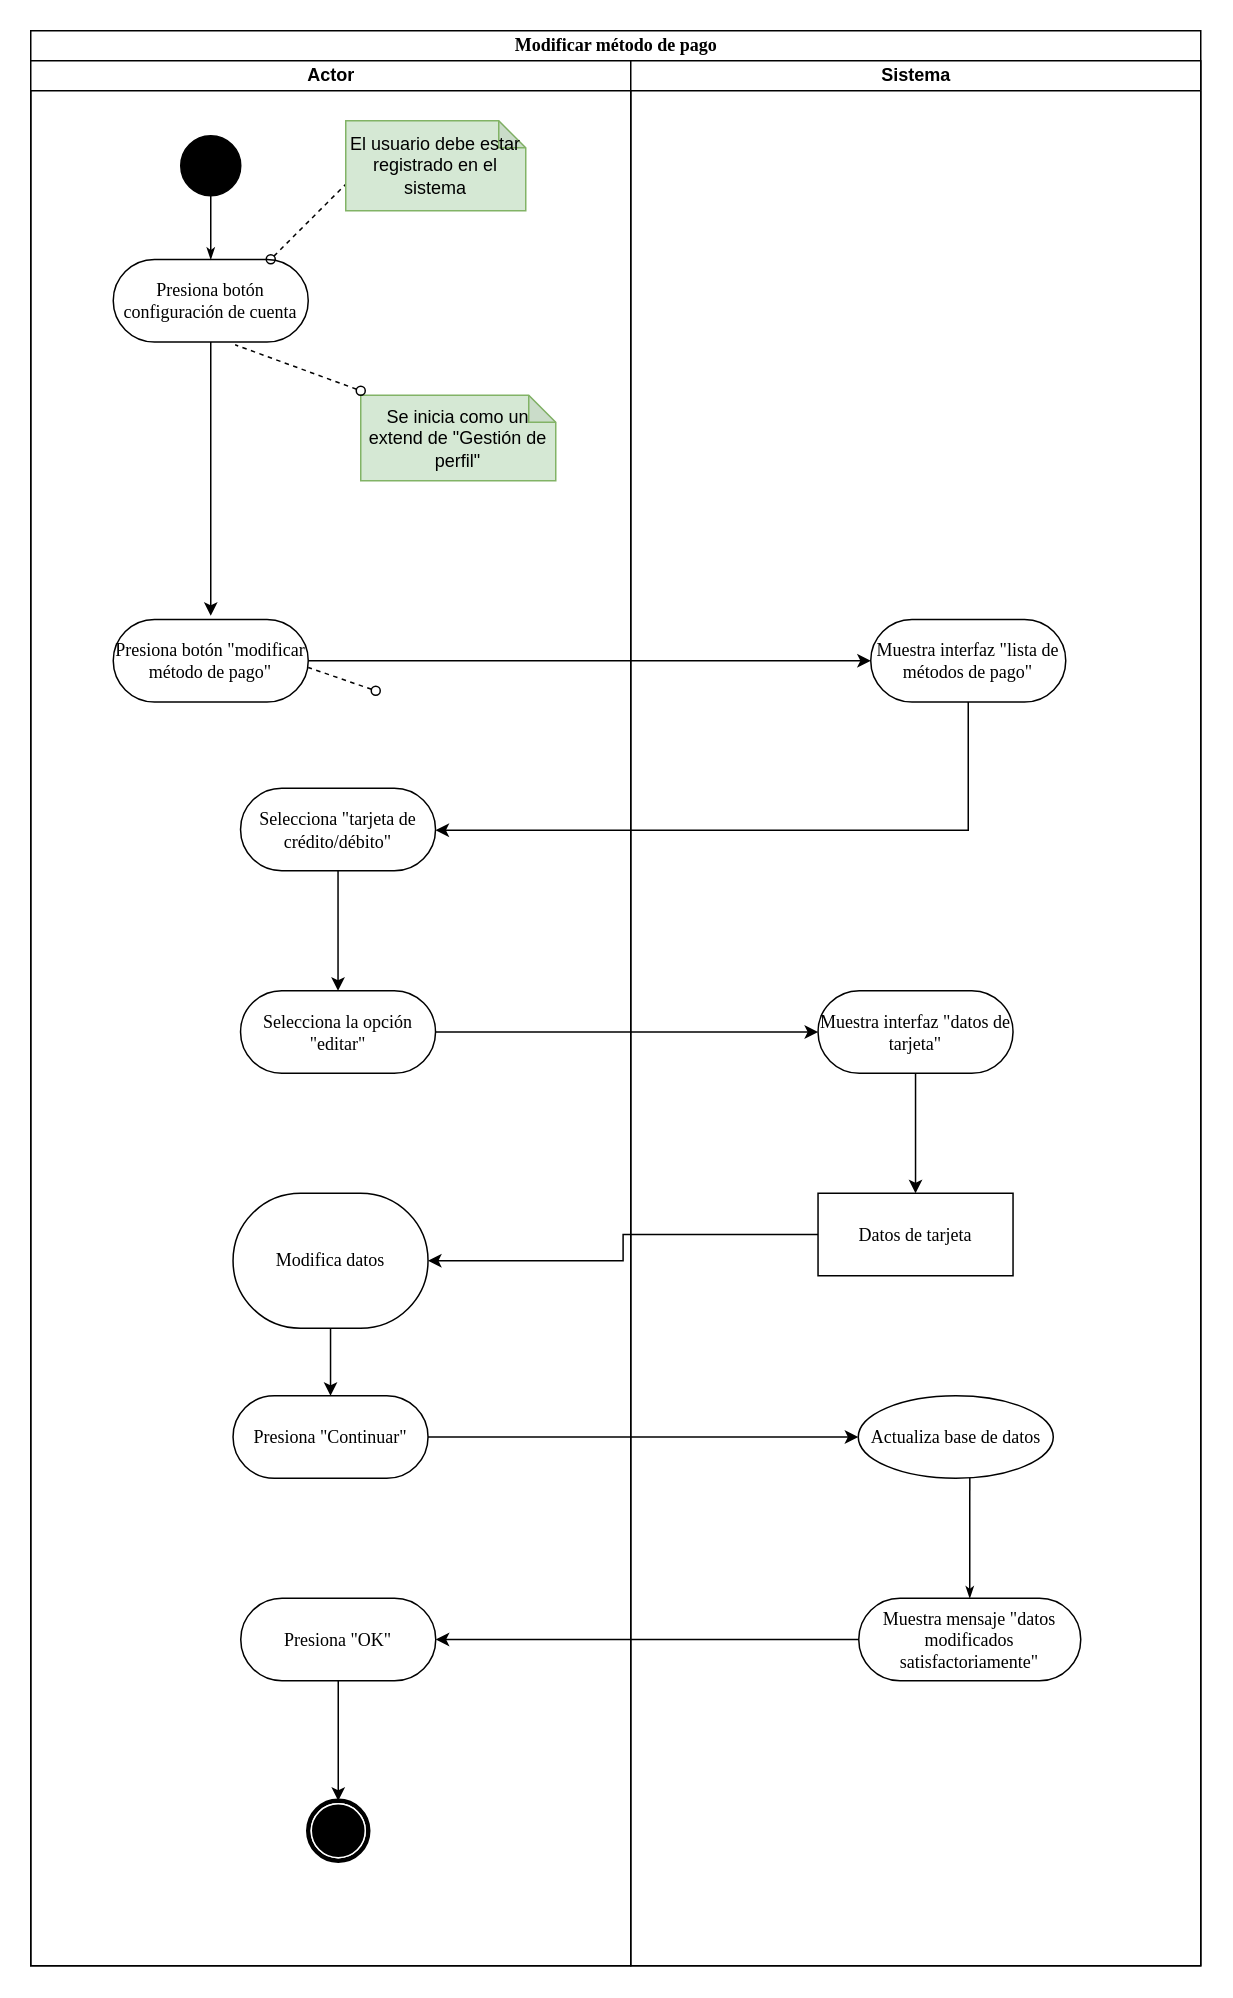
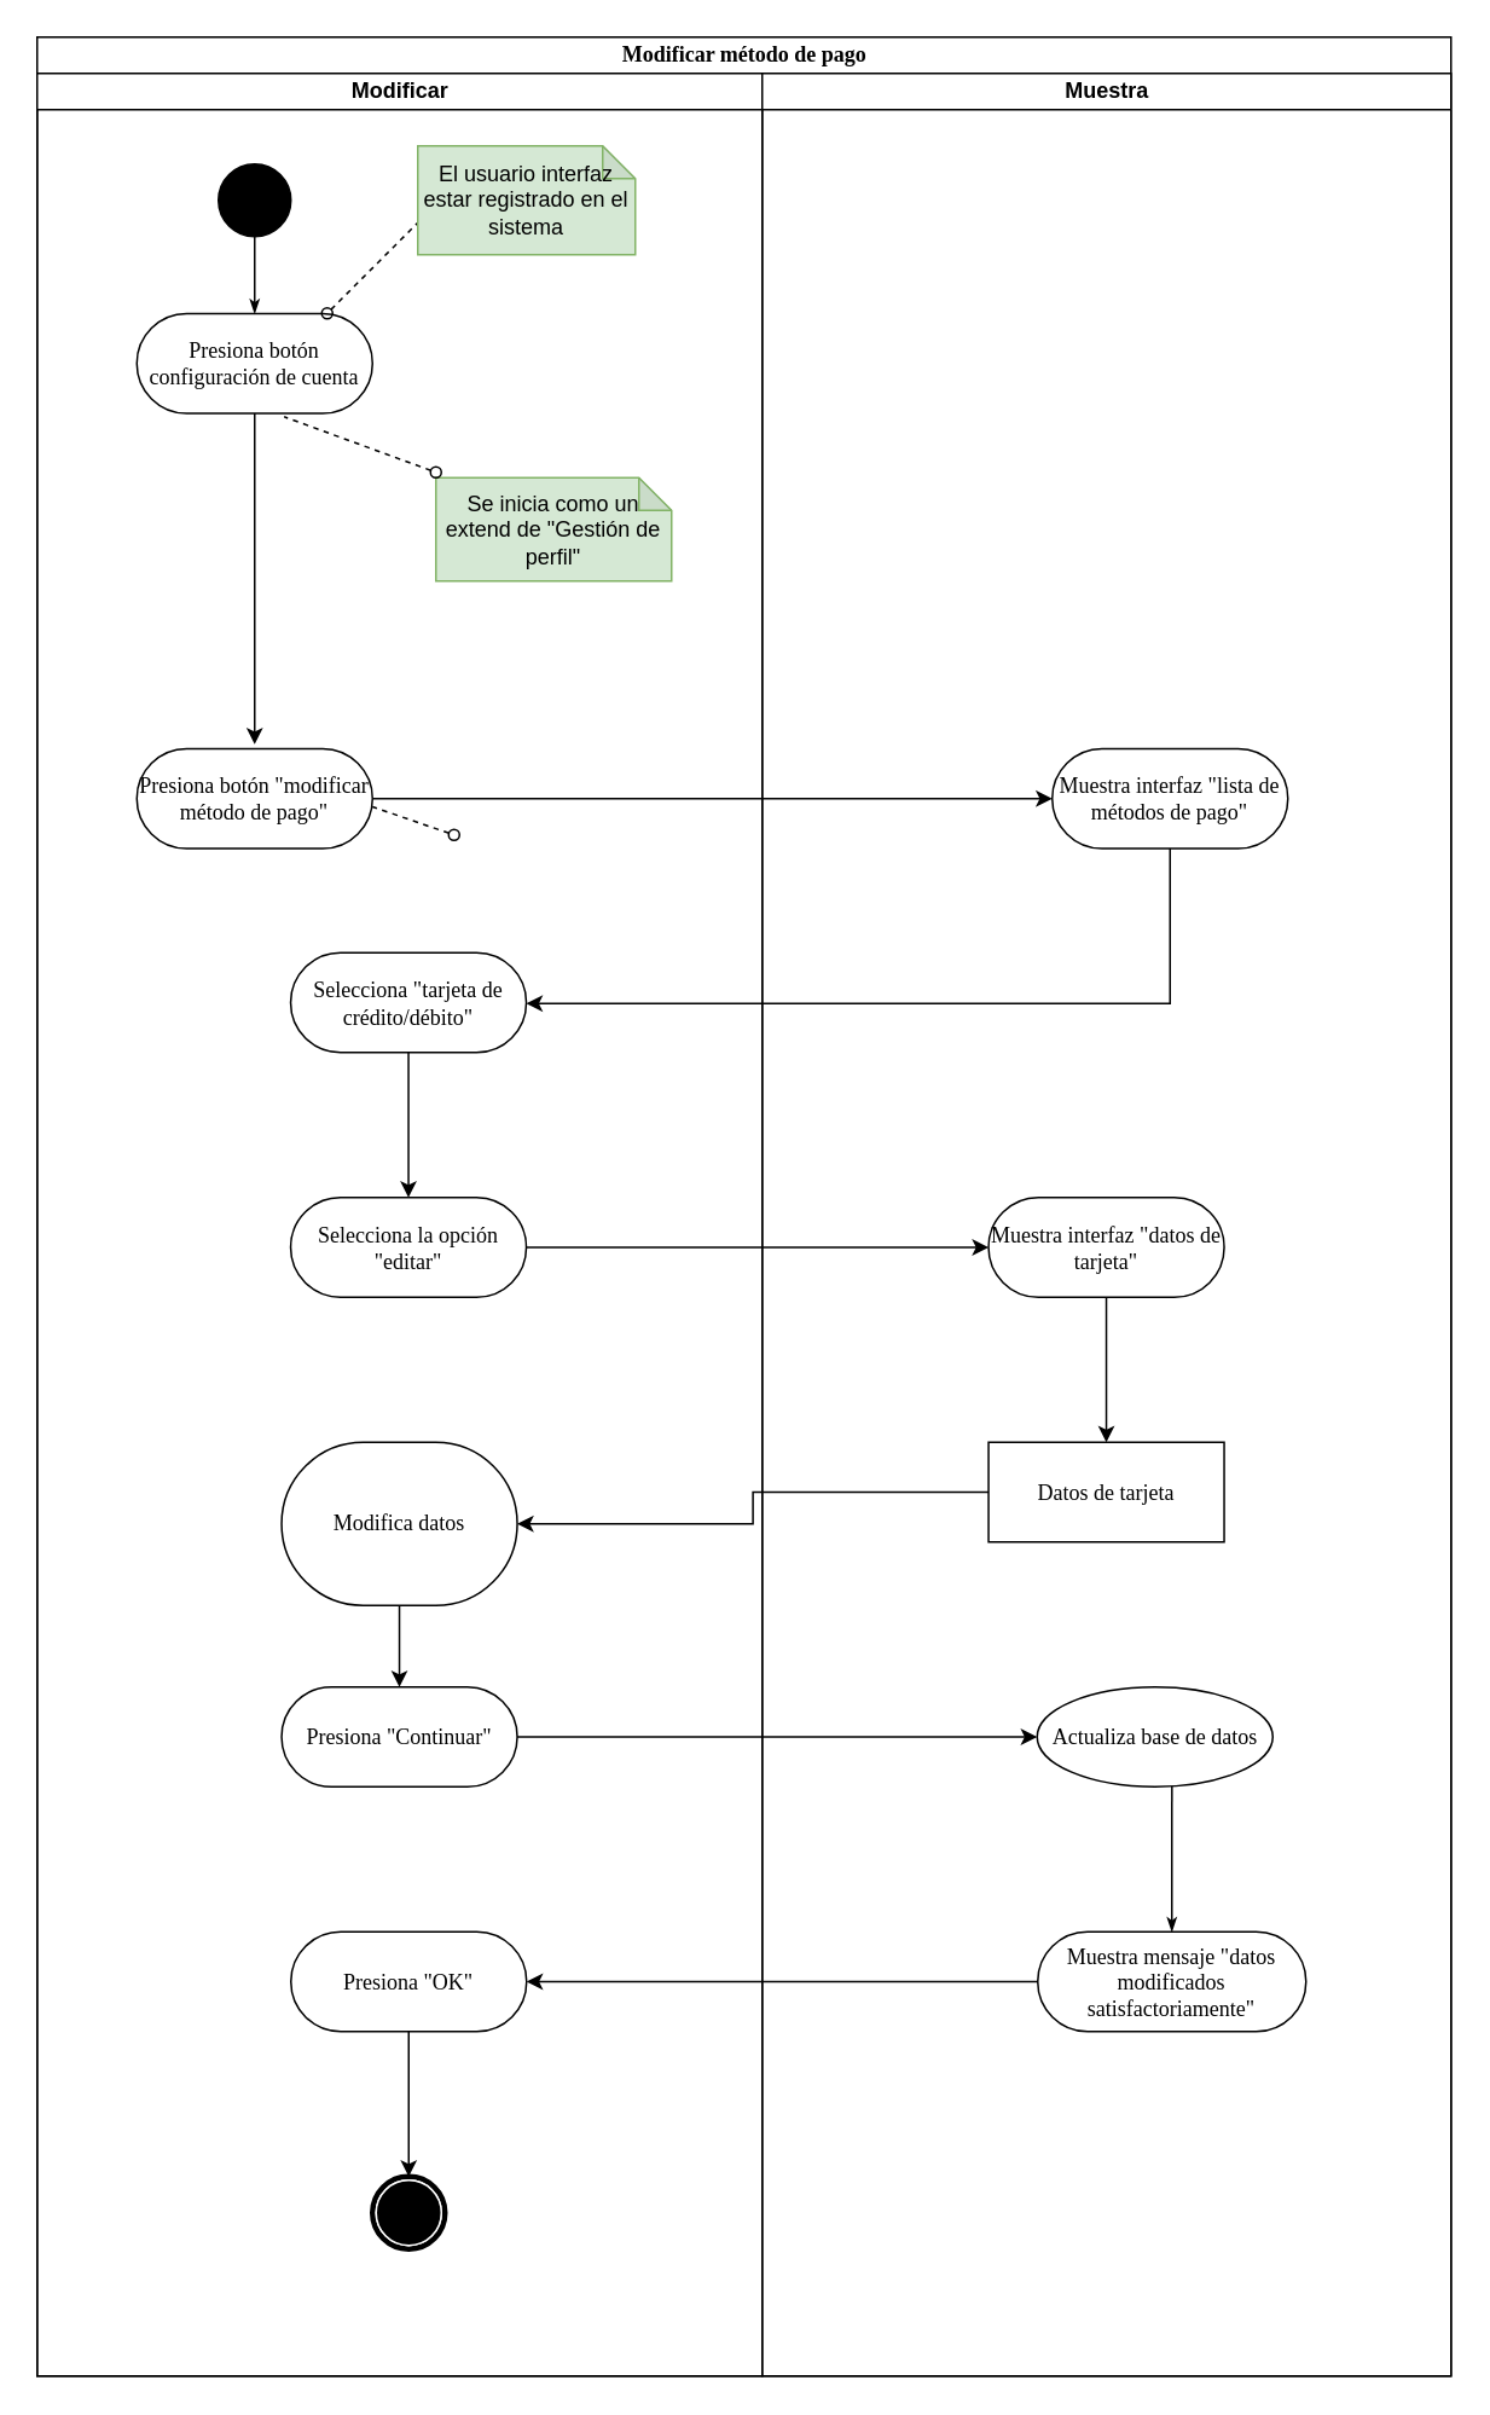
  <mxCell id="0" />
  <mxCell id="1" parent="0" />
  <mxCell id="2" value="Modificar método de pago" style="swimlane;html=1;childLayout=stackLayout;startSize=20;rounded=0;shadow=0;comic=0;labelBackgroundColor=none;strokeColor=#000000;strokeWidth=1;fillColor=#ffffff;fontFamily=Verdana;fontSize=12;fontColor=#000000;align=center;" parent="1" vertex="1"><mxGeometry x="20" y="20" width="780" height="1290" as="geometry" /></mxCell>
- <mxCell id="3" value="Actor" style="swimlane;html=1;startSize=20;" parent="2" vertex="1"><mxGeometry y="20" width="400" height="1270" as="geometry" /></mxCell>
+ <mxCell id="3" value="Modificar" style="swimlane;html=1;startSize=20;" parent="2" vertex="1"><mxGeometry y="20" width="400" height="1270" as="geometry" /></mxCell>
  <mxCell id="4" value="" style="edgeStyle=orthogonalEdgeStyle;rounded=0;orthogonalLoop=1;jettySize=auto;html=1;" edge="1" parent="3" source="5" target="6"><mxGeometry relative="1" as="geometry" /></mxCell>
  <mxCell id="5" value="Selecciona &quot;tarjeta de crédito/débito&quot;" style="rounded=1;whiteSpace=wrap;html=1;shadow=0;comic=0;labelBackgroundColor=none;strokeColor=#000000;strokeWidth=1;fillColor=#ffffff;fontFamily=Verdana;fontSize=12;fontColor=#000000;align=center;arcSize=50;" vertex="1" parent="3"><mxGeometry x="139.864" y="485" width="130" height="55" as="geometry" /></mxCell>
  <mxCell id="6" value="Selecciona la opción &quot;editar&quot;" style="rounded=1;whiteSpace=wrap;html=1;shadow=0;comic=0;labelBackgroundColor=none;strokeColor=#000000;strokeWidth=1;fillColor=#ffffff;fontFamily=Verdana;fontSize=12;fontColor=#000000;align=center;arcSize=50;" vertex="1" parent="3"><mxGeometry x="139.864" y="620" width="130" height="55" as="geometry" /></mxCell>
  <mxCell id="7" value="" style="edgeStyle=orthogonalEdgeStyle;rounded=0;orthogonalLoop=1;jettySize=auto;html=1;" edge="1" parent="3" source="8" target="9"><mxGeometry relative="1" as="geometry" /></mxCell>
  <mxCell id="8" value="Modifica datos" style="rounded=1;whiteSpace=wrap;html=1;shadow=0;comic=0;labelBackgroundColor=none;strokeColor=#000000;strokeWidth=1;fillColor=#ffffff;fontFamily=Verdana;fontSize=12;fontColor=#000000;align=center;arcSize=50;" vertex="1" parent="3"><mxGeometry x="134.864" y="755" width="130" height="90" as="geometry" /></mxCell>
  <mxCell id="9" value="Presiona &quot;Continuar&quot;" style="rounded=1;whiteSpace=wrap;html=1;shadow=0;comic=0;labelBackgroundColor=none;strokeColor=#000000;strokeWidth=1;fillColor=#ffffff;fontFamily=Verdana;fontSize=12;fontColor=#000000;align=center;arcSize=50;" vertex="1" parent="3"><mxGeometry x="134.864" y="890" width="130" height="55" as="geometry" /></mxCell>
  <mxCell id="10" value="" style="edgeStyle=orthogonalEdgeStyle;rounded=0;orthogonalLoop=1;jettySize=auto;html=1;" edge="1" parent="3" source="11"><mxGeometry relative="1" as="geometry"><mxPoint x="205" y="1160" as="targetPoint" /></mxGeometry></mxCell>
  <mxCell id="11" value="Presiona &quot;OK&quot;" style="rounded=1;whiteSpace=wrap;html=1;shadow=0;comic=0;labelBackgroundColor=none;strokeColor=#000000;strokeWidth=1;fillColor=#ffffff;fontFamily=Verdana;fontSize=12;fontColor=#000000;align=center;arcSize=50;" vertex="1" parent="3"><mxGeometry x="140" y="1025" width="130" height="55" as="geometry" /></mxCell>
  <mxCell id="12" value="" style="shape=mxgraph.bpmn.shape;html=1;verticalLabelPosition=bottom;labelBackgroundColor=#ffffff;verticalAlign=top;perimeter=ellipsePerimeter;outline=end;symbol=terminate;rounded=0;shadow=0;comic=0;strokeColor=#000000;strokeWidth=1;fillColor=#ffffff;fontFamily=Verdana;fontSize=12;fontColor=#000000;align=center;" parent="3" vertex="1"><mxGeometry x="185" y="1160" width="40" height="40" as="geometry" /></mxCell>
  <mxCell id="13" value="" style="endArrow=none;dashed=1;html=1;startArrow=oval;startFill=0;entryX=0.625;entryY=1.034;entryDx=0;entryDy=0;entryPerimeter=0;" edge="1" parent="3"><mxGeometry width="50" height="50" relative="1" as="geometry"><mxPoint x="230" y="420" as="sourcePoint" /><mxPoint x="185" y="404.5" as="targetPoint" /><Array as="points" /></mxGeometry></mxCell>
- <mxCell id="14" value="Sistema" style="swimlane;html=1;startSize=20;" parent="2" vertex="1"><mxGeometry x="400" y="20" width="380" height="1270" as="geometry" /></mxCell>
+ <mxCell id="14" value="Muestra" style="swimlane;html=1;startSize=20;" parent="2" vertex="1"><mxGeometry x="400" y="20" width="380" height="1270" as="geometry" /></mxCell>
  <mxCell id="15" style="edgeStyle=none;rounded=0;html=1;labelBackgroundColor=none;startArrow=none;startFill=0;startSize=5;endArrow=classicThin;endFill=1;endSize=5;jettySize=auto;orthogonalLoop=1;strokeColor=#000000;strokeWidth=1;fontFamily=Verdana;fontSize=12;fontColor=#000000;entryX=0.5;entryY=0;entryDx=0;entryDy=0;exitX=0.572;exitY=0.545;exitDx=0;exitDy=0;exitPerimeter=0;" parent="14" source="20" target="21" edge="1"><mxGeometry relative="1" as="geometry"><mxPoint x="66" y="950" as="sourcePoint" /></mxGeometry></mxCell>
  <mxCell id="16" value="Muestra interfaz &quot;lista de métodos de pago&quot;" style="rounded=1;whiteSpace=wrap;html=1;shadow=0;comic=0;labelBackgroundColor=none;strokeColor=#000000;strokeWidth=1;fillColor=#ffffff;fontFamily=Verdana;fontSize=12;fontColor=#000000;align=center;arcSize=50;" vertex="1" parent="14"><mxGeometry x="160" y="372.5" width="130" height="55" as="geometry" /></mxCell>
  <mxCell id="17" value="" style="edgeStyle=orthogonalEdgeStyle;rounded=0;orthogonalLoop=1;jettySize=auto;html=1;" edge="1" parent="14" source="18" target="19"><mxGeometry relative="1" as="geometry" /></mxCell>
  <mxCell id="18" value="Muestra interfaz &quot;datos de tarjeta&quot;" style="rounded=1;whiteSpace=wrap;html=1;shadow=0;comic=0;labelBackgroundColor=none;strokeColor=#000000;strokeWidth=1;fillColor=#ffffff;fontFamily=Verdana;fontSize=12;fontColor=#000000;align=center;arcSize=50;" vertex="1" parent="14"><mxGeometry x="124.864" y="620" width="130" height="55" as="geometry" /></mxCell>
  <mxCell id="19" value="Datos de tarjeta" style="rounded=0;whiteSpace=wrap;html=1;shadow=0;comic=0;labelBackgroundColor=none;strokeColor=#000000;strokeWidth=1;fillColor=#ffffff;fontFamily=Verdana;fontSize=12;fontColor=#000000;align=center;arcSize=50;" vertex="1" parent="14"><mxGeometry x="124.864" y="755" width="130" height="55" as="geometry" /></mxCell>
  <mxCell id="20" value="Actualiza base de datos" style="ellipse;whiteSpace=wrap;html=1;shadow=0;comic=0;labelBackgroundColor=none;strokeColor=#000000;strokeWidth=1;fillColor=#ffffff;fontFamily=Verdana;fontSize=12;fontColor=#000000;align=center;arcSize=50;" vertex="1" parent="14"><mxGeometry x="151.682" y="890" width="130" height="55" as="geometry" /></mxCell>
  <mxCell id="21" value="Muestra mensaje &quot;datos modificados satisfactoriamente&quot;" style="rounded=1;whiteSpace=wrap;html=1;shadow=0;comic=0;labelBackgroundColor=none;strokeColor=#000000;strokeWidth=1;fillColor=#ffffff;fontFamily=Verdana;fontSize=12;fontColor=#000000;align=center;arcSize=50;" vertex="1" parent="14"><mxGeometry x="152" y="1025" width="148" height="55" as="geometry" /></mxCell>
  <mxCell id="22" value="" style="edgeStyle=orthogonalEdgeStyle;rounded=0;orthogonalLoop=1;jettySize=auto;html=1;" edge="1" parent="2" source="16" target="5"><mxGeometry relative="1" as="geometry"><Array as="points"><mxPoint x="625" y="533" /></Array></mxGeometry></mxCell>
  <mxCell id="23" value="" style="edgeStyle=orthogonalEdgeStyle;rounded=0;orthogonalLoop=1;jettySize=auto;html=1;" edge="1" parent="2" source="6" target="18"><mxGeometry relative="1" as="geometry" /></mxCell>
  <mxCell id="24" value="" style="edgeStyle=orthogonalEdgeStyle;rounded=0;orthogonalLoop=1;jettySize=auto;html=1;" edge="1" parent="2" source="19" target="8"><mxGeometry relative="1" as="geometry" /></mxCell>
  <mxCell id="25" value="" style="edgeStyle=orthogonalEdgeStyle;rounded=0;orthogonalLoop=1;jettySize=auto;html=1;" edge="1" parent="2" source="9" target="20"><mxGeometry relative="1" as="geometry" /></mxCell>
  <mxCell id="26" value="" style="edgeStyle=orthogonalEdgeStyle;rounded=0;orthogonalLoop=1;jettySize=auto;html=1;" edge="1" parent="2" source="21" target="11"><mxGeometry relative="1" as="geometry" /></mxCell>
  <mxCell id="27" value="" style="ellipse;whiteSpace=wrap;html=1;rounded=0;shadow=0;comic=0;labelBackgroundColor=none;strokeColor=#000000;strokeWidth=1;fillColor=#000000;fontFamily=Verdana;fontSize=12;fontColor=#000000;align=center;" vertex="1" parent="1"><mxGeometry x="120" y="90" width="40" height="40" as="geometry" /></mxCell>
  <mxCell id="28" value="" style="edgeStyle=orthogonalEdgeStyle;rounded=0;orthogonalLoop=1;jettySize=auto;html=1;startArrow=oval;startFill=0;" edge="1" parent="1"><mxGeometry relative="1" as="geometry"><mxPoint x="140" y="220" as="sourcePoint" /><mxPoint x="140" y="410" as="targetPoint" /></mxGeometry></mxCell>
  <mxCell id="29" value="Presiona botón configuración de cuenta" style="rounded=1;whiteSpace=wrap;html=1;shadow=0;comic=0;labelBackgroundColor=none;strokeColor=#000000;strokeWidth=1;fillColor=#ffffff;fontFamily=Verdana;fontSize=12;fontColor=#000000;align=center;arcSize=50;" vertex="1" parent="1"><mxGeometry x="75" y="172.5" width="130" height="55" as="geometry" /></mxCell>
  <mxCell id="30" style="edgeStyle=orthogonalEdgeStyle;rounded=0;html=1;labelBackgroundColor=none;startArrow=none;startFill=0;startSize=5;endArrow=classicThin;endFill=1;endSize=5;jettySize=auto;orthogonalLoop=1;strokeColor=#000000;strokeWidth=1;fontFamily=Verdana;fontSize=12;fontColor=#000000;" edge="1" parent="1" source="27" target="29"><mxGeometry relative="1" as="geometry" /></mxCell>
  <mxCell id="31" value="" style="endArrow=none;dashed=1;html=1;startArrow=oval;startFill=0;" edge="1" parent="1"><mxGeometry width="50" height="50" relative="1" as="geometry"><mxPoint x="180" y="172.364" as="sourcePoint" /><mxPoint x="230" y="122.364" as="targetPoint" /></mxGeometry></mxCell>
- <mxCell id="32" value="El usuario debe estar registrado en el sistema" style="shape=note;whiteSpace=wrap;html=1;backgroundOutline=1;darkOpacity=0.05;size=18;fillColor=#d5e8d4;strokeColor=#82b366;" vertex="1" parent="1"><mxGeometry x="230" y="80" width="120" height="60" as="geometry" /></mxCell>
+ <mxCell id="32" value="El usuario interfaz estar registrado en el sistema" style="shape=note;whiteSpace=wrap;html=1;backgroundOutline=1;darkOpacity=0.05;size=18;fillColor=#d5e8d4;strokeColor=#82b366;" vertex="1" parent="1"><mxGeometry x="230" y="80" width="120" height="60" as="geometry" /></mxCell>
  <mxCell id="33" value="Se inicia como un extend de &quot;Gestión de perfil&quot;" style="shape=note;whiteSpace=wrap;html=1;backgroundOutline=1;darkOpacity=0.05;size=18;fillColor=#d5e8d4;strokeColor=#82b366;" vertex="1" parent="1"><mxGeometry x="240" y="263" width="130" height="57" as="geometry" /></mxCell>
  <mxCell id="34" value="" style="edgeStyle=orthogonalEdgeStyle;rounded=0;orthogonalLoop=1;jettySize=auto;html=1;" edge="1" parent="1" source="35" target="16"><mxGeometry relative="1" as="geometry" /></mxCell>
  <mxCell id="35" value="Presiona botón &quot;modificar método de pago&quot;" style="rounded=1;whiteSpace=wrap;html=1;shadow=0;comic=0;labelBackgroundColor=none;strokeColor=#000000;strokeWidth=1;fillColor=#ffffff;fontFamily=Verdana;fontSize=12;fontColor=#000000;align=center;arcSize=50;" vertex="1" parent="1"><mxGeometry x="75" y="412.5" width="130" height="55" as="geometry" /></mxCell>
  <mxCell id="36" value="" style="endArrow=none;dashed=1;html=1;startArrow=oval;startFill=0;entryX=0.625;entryY=1.034;entryDx=0;entryDy=0;entryPerimeter=0;" edge="1" parent="1" target="29"><mxGeometry width="50" height="50" relative="1" as="geometry"><mxPoint x="240" y="260" as="sourcePoint" /><mxPoint x="240" y="132.364" as="targetPoint" /><Array as="points" /></mxGeometry></mxCell>
